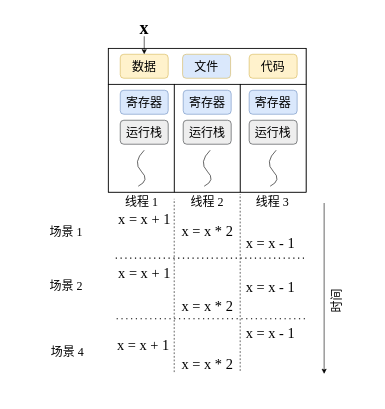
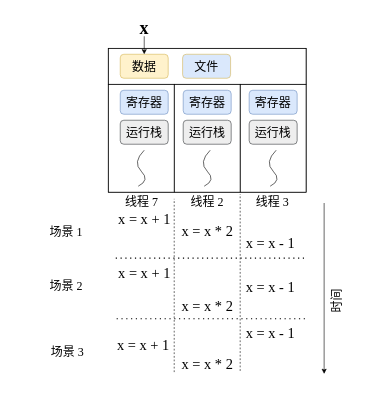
  <mxCell id="0" />
  <mxCell id="1" parent="0" />
  <mxCell id="2" value="" style="rounded=0;whiteSpace=wrap;html=1;strokeColor=none;fillColor=none;" parent="1" vertex="1"><mxGeometry x="20" y="20" width="600" height="640" as="geometry" /></mxCell>
  <mxCell id="3" value="" style="rounded=0;whiteSpace=wrap;html=1;fontSize=18;fillColor=none;fontFamily=Times New Roman;" parent="1" vertex="1"><mxGeometry x="400" y="140" width="110" height="180" as="geometry" /></mxCell>
  <mxCell id="4" value="" style="rounded=0;whiteSpace=wrap;html=1;fontSize=18;fillColor=none;fontFamily=Times New Roman;" parent="1" vertex="1"><mxGeometry x="180" y="140" width="110" height="180" as="geometry" /></mxCell>
  <mxCell id="5" value="" style="rounded=0;whiteSpace=wrap;html=1;fillColor=none;fontFamily=Times New Roman;" parent="1" vertex="1"><mxGeometry x="180" y="80" width="330" height="240" as="geometry" /></mxCell>
  <mxCell id="6" value="" style="rounded=0;whiteSpace=wrap;html=1;fillColor=none;fontFamily=Times New Roman;" parent="1" vertex="1"><mxGeometry x="180" y="80" width="330" height="60" as="geometry" /></mxCell>
  <mxCell id="7" value="数据" style="rounded=1;whiteSpace=wrap;html=1;fillColor=#fff2cc;strokeColor=#d6b656;fontSize=20;fontFamily=Times New Roman;" parent="1" vertex="1"><mxGeometry x="200" y="90" width="80" height="40" as="geometry" /></mxCell>
  <mxCell id="8" value="文件" style="rounded=1;whiteSpace=wrap;html=1;fillColor=#dae8fc;strokeColor=#d6b656;fontSize=20;fontFamily=Times New Roman;" parent="1" vertex="1"><mxGeometry x="304" y="90" width="80" height="40" as="geometry" /></mxCell>
  <mxCell id="9" value="" style="curved=1;endArrow=none;html=1;rounded=0;fontSize=18;endFill=0;fontFamily=Times New Roman;" parent="1" edge="1"><mxGeometry width="50" height="50" relative="1" as="geometry"><mxPoint x="230" y="310" as="sourcePoint" /><mxPoint x="240" y="250" as="targetPoint" /><Array as="points"><mxPoint x="250" y="300" /><mxPoint x="220" y="270" /></Array></mxGeometry></mxCell>
- <mxCell id="10" value="代码" style="rounded=1;whiteSpace=wrap;html=1;fillColor=#fff2cc;strokeColor=#d6b656;fontSize=20;fontFamily=Times New Roman;" parent="1" vertex="1"><mxGeometry x="415" y="90" width="80" height="40" as="geometry" /></mxCell>
  <mxCell id="11" value="" style="rounded=0;whiteSpace=wrap;html=1;fontSize=18;fillColor=none;fontFamily=Times New Roman;" parent="1" vertex="1"><mxGeometry x="290" y="140" width="110" height="180" as="geometry" /></mxCell>
  <mxCell id="12" value="" style="curved=1;endArrow=none;html=1;rounded=0;fontSize=18;endFill=0;fontFamily=Times New Roman;" parent="1" edge="1"><mxGeometry width="50" height="50" relative="1" as="geometry"><mxPoint x="340" y="310" as="sourcePoint" /><mxPoint x="350" y="250" as="targetPoint" /><Array as="points"><mxPoint x="360" y="300" /><mxPoint x="330" y="270" /></Array></mxGeometry></mxCell>
  <mxCell id="13" value="" style="curved=1;endArrow=none;html=1;rounded=0;fontSize=18;endFill=0;fontFamily=Times New Roman;" parent="1" edge="1"><mxGeometry width="50" height="50" relative="1" as="geometry"><mxPoint x="450" y="310" as="sourcePoint" /><mxPoint x="460" y="250" as="targetPoint" /><Array as="points"><mxPoint x="470" y="300" /><mxPoint x="440" y="270" /></Array></mxGeometry></mxCell>
  <mxCell id="14" value="寄存器" style="rounded=1;whiteSpace=wrap;html=1;fontSize=20;fillColor=#dae8fc;strokeColor=#6c8ebf;fontFamily=Times New Roman;" parent="1" vertex="1"><mxGeometry x="200" y="150" width="80" height="40" as="geometry" /></mxCell>
  <mxCell id="15" value="寄存器" style="rounded=1;whiteSpace=wrap;html=1;fontSize=20;fillColor=#dae8fc;strokeColor=#6c8ebf;fontFamily=Times New Roman;" parent="1" vertex="1"><mxGeometry x="305" y="150" width="80" height="40" as="geometry" /></mxCell>
  <mxCell id="16" value="寄存器" style="rounded=1;whiteSpace=wrap;html=1;fontSize=20;fillColor=#dae8fc;strokeColor=#6c8ebf;fontFamily=Times New Roman;" parent="1" vertex="1"><mxGeometry x="415" y="150" width="80" height="40" as="geometry" /></mxCell>
  <mxCell id="17" value="运行栈" style="rounded=1;whiteSpace=wrap;html=1;fontSize=20;fillColor=#eeeeee;strokeColor=#36393d;fontFamily=Times New Roman;" parent="1" vertex="1"><mxGeometry x="200" y="200" width="80" height="40" as="geometry" /></mxCell>
  <mxCell id="18" value="运行栈" style="rounded=1;whiteSpace=wrap;html=1;fontSize=20;fillColor=#eeeeee;strokeColor=#36393d;fontFamily=Times New Roman;" parent="1" vertex="1"><mxGeometry x="305" y="200" width="80" height="40" as="geometry" /></mxCell>
  <mxCell id="19" value="运行栈" style="rounded=1;whiteSpace=wrap;html=1;fontSize=20;fillColor=#eeeeee;strokeColor=#36393d;fontFamily=Times New Roman;" parent="1" vertex="1"><mxGeometry x="415" y="200" width="80" height="40" as="geometry" /></mxCell>
  <mxCell id="20" value="&lt;font size=&quot;1&quot; style=&quot;&quot;&gt;&lt;b style=&quot;font-size: 30px;&quot;&gt;x&lt;/b&gt;&lt;/font&gt;" style="text;html=1;strokeColor=none;fillColor=none;align=center;verticalAlign=middle;whiteSpace=wrap;rounded=0;fontFamily=Times New Roman;" parent="1" vertex="1"><mxGeometry x="210" y="30" width="60" height="30" as="geometry" /></mxCell>
  <mxCell id="21" value="" style="endArrow=classic;html=1;rounded=0;fontSize=24;exitX=0.5;exitY=1;exitDx=0;exitDy=0;fontFamily=Times New Roman;" parent="1" source="20" target="7" edge="1"><mxGeometry width="50" height="50" relative="1" as="geometry"><mxPoint x="-50" y="150" as="sourcePoint" /><mxPoint x="0" y="100" as="targetPoint" /></mxGeometry></mxCell>
  <mxCell id="22" value="x = x + 1" style="text;html=1;strokeColor=none;fillColor=none;align=center;verticalAlign=middle;whiteSpace=wrap;rounded=0;fontSize=24;fontFamily=Times New Roman;" parent="1" vertex="1"><mxGeometry x="192.5" y="350" width="95" height="30" as="geometry" /></mxCell>
  <mxCell id="23" value="x = x * 2" style="text;html=1;strokeColor=none;fillColor=none;align=center;verticalAlign=middle;whiteSpace=wrap;rounded=0;fontSize=24;fontFamily=Times New Roman;" parent="1" vertex="1"><mxGeometry x="297.5" y="370" width="95" height="30" as="geometry" /></mxCell>
  <mxCell id="24" value="x = x - 1" style="text;html=1;strokeColor=none;fillColor=none;align=center;verticalAlign=middle;whiteSpace=wrap;rounded=0;fontSize=24;fontFamily=Times New Roman;" parent="1" vertex="1"><mxGeometry x="402.5" y="390" width="95" height="30" as="geometry" /></mxCell>
  <mxCell id="25" value="" style="endArrow=classic;html=1;rounded=0;fontSize=24;fontFamily=Times New Roman;" parent="1" edge="1"><mxGeometry width="50" height="50" relative="1" as="geometry"><mxPoint x="540" y="338" as="sourcePoint" /><mxPoint x="540" y="623" as="targetPoint" /></mxGeometry></mxCell>
  <mxCell id="26" value="" style="endArrow=none;dashed=1;html=1;rounded=0;fontSize=24;fontFamily=Times New Roman;" parent="1" edge="1"><mxGeometry width="50" height="50" relative="1" as="geometry"><mxPoint x="290" y="620" as="sourcePoint" /><mxPoint x="290" y="331" as="targetPoint" /></mxGeometry></mxCell>
  <mxCell id="27" value="" style="endArrow=none;dashed=1;html=1;rounded=0;fontSize=24;fontFamily=Times New Roman;" parent="1" edge="1"><mxGeometry width="50" height="50" relative="1" as="geometry"><mxPoint x="400" y="618" as="sourcePoint" /><mxPoint x="400" y="323" as="targetPoint" /></mxGeometry></mxCell>
- <mxCell id="28" value="&lt;font style=&quot;font-size: 20px;&quot;&gt;线程&amp;nbsp;1&lt;/font&gt;" style="text;html=1;strokeColor=none;fillColor=none;align=center;verticalAlign=middle;whiteSpace=wrap;rounded=0;fontSize=24;fontFamily=Times New Roman;" parent="1" vertex="1"><mxGeometry x="186.25" y="320" width="100" height="30" as="geometry" /></mxCell>
+ <mxCell id="28" value="&lt;font style=&quot;font-size: 20px;&quot;&gt;线程&amp;nbsp;7&lt;/font&gt;" style="text;html=1;strokeColor=none;fillColor=none;align=center;verticalAlign=middle;whiteSpace=wrap;rounded=0;fontSize=24;fontFamily=Times New Roman;" parent="1" vertex="1"><mxGeometry x="186.25" y="320" width="100" height="30" as="geometry" /></mxCell>
  <mxCell id="29" value="&lt;font style=&quot;font-size: 20px;&quot;&gt;线程&amp;nbsp;2&lt;/font&gt;" style="text;html=1;strokeColor=none;fillColor=none;align=center;verticalAlign=middle;whiteSpace=wrap;rounded=0;fontSize=24;fontFamily=Times New Roman;" parent="1" vertex="1"><mxGeometry x="295" y="320" width="100" height="30" as="geometry" /></mxCell>
  <mxCell id="30" value="&lt;font style=&quot;font-size: 20px;&quot;&gt;线程&amp;nbsp;3&lt;/font&gt;" style="text;html=1;strokeColor=none;fillColor=none;align=center;verticalAlign=middle;whiteSpace=wrap;rounded=0;fontSize=24;fontFamily=Times New Roman;" parent="1" vertex="1"><mxGeometry x="403.75" y="320" width="100" height="30" as="geometry" /></mxCell>
  <mxCell id="31" value="时间" style="text;html=1;strokeColor=none;fillColor=none;align=center;verticalAlign=middle;whiteSpace=wrap;rounded=0;fontFamily=Times New Roman;fontSize=20;horizontal=0;" parent="1" vertex="1"><mxGeometry x="530" y="473" width="60" height="57" as="geometry" /></mxCell>
  <mxCell id="32" value="" style="endArrow=none;dashed=1;html=1;dashPattern=1 3;strokeWidth=2;rounded=0;fontFamily=Times New Roman;fontSize=20;" parent="1" edge="1"><mxGeometry width="50" height="50" relative="1" as="geometry"><mxPoint x="192.5" y="430" as="sourcePoint" /><mxPoint x="512.5" y="430" as="targetPoint" /></mxGeometry></mxCell>
  <mxCell id="33" value="x = x + 1" style="text;html=1;strokeColor=none;fillColor=none;align=center;verticalAlign=middle;whiteSpace=wrap;rounded=0;fontSize=24;fontFamily=Times New Roman;" parent="1" vertex="1"><mxGeometry x="192.5" y="440" width="95" height="30" as="geometry" /></mxCell>
  <mxCell id="34" value="x = x * 2" style="text;html=1;strokeColor=none;fillColor=none;align=center;verticalAlign=middle;whiteSpace=wrap;rounded=0;fontSize=24;fontFamily=Times New Roman;" parent="1" vertex="1"><mxGeometry x="297.5" y="496" width="95" height="30" as="geometry" /></mxCell>
  <mxCell id="35" value="x = x - 1" style="text;html=1;strokeColor=none;fillColor=none;align=center;verticalAlign=middle;whiteSpace=wrap;rounded=0;fontSize=24;fontFamily=Times New Roman;" parent="1" vertex="1"><mxGeometry x="402.5" y="464" width="95" height="30" as="geometry" /></mxCell>
  <mxCell id="36" value="" style="endArrow=none;dashed=1;html=1;dashPattern=1 3;strokeWidth=2;rounded=0;fontFamily=Times New Roman;fontSize=20;" parent="1" edge="1"><mxGeometry width="50" height="50" relative="1" as="geometry"><mxPoint x="194" y="531" as="sourcePoint" /><mxPoint x="514" y="531" as="targetPoint" /></mxGeometry></mxCell>
  <mxCell id="37" value="x = x + 1" style="text;html=1;strokeColor=none;fillColor=none;align=center;verticalAlign=middle;whiteSpace=wrap;rounded=0;fontSize=24;fontFamily=Times New Roman;" parent="1" vertex="1"><mxGeometry x="191.25" y="560" width="95" height="30" as="geometry" /></mxCell>
  <mxCell id="38" value="x = x * 2" style="text;html=1;strokeColor=none;fillColor=none;align=center;verticalAlign=middle;whiteSpace=wrap;rounded=0;fontSize=24;fontFamily=Times New Roman;" parent="1" vertex="1"><mxGeometry x="297.5" y="593" width="95" height="30" as="geometry" /></mxCell>
  <mxCell id="39" value="x = x - 1" style="text;html=1;strokeColor=none;fillColor=none;align=center;verticalAlign=middle;whiteSpace=wrap;rounded=0;fontSize=24;fontFamily=Times New Roman;" parent="1" vertex="1"><mxGeometry x="402.5" y="541" width="95" height="30" as="geometry" /></mxCell>
  <mxCell id="40" value="&lt;font&gt;场景 1&lt;/font&gt;" style="text;html=1;strokeColor=none;fillColor=none;align=center;verticalAlign=middle;whiteSpace=wrap;rounded=0;fontFamily=Times New Roman;fontSize=20;" parent="1" vertex="1"><mxGeometry x="60" y="370" width="100" height="30" as="geometry" /></mxCell>
  <mxCell id="41" value="&lt;font&gt;场景 2&lt;/font&gt;" style="text;html=1;strokeColor=none;fillColor=none;align=center;verticalAlign=middle;whiteSpace=wrap;rounded=0;fontFamily=Times New Roman;fontSize=20;" parent="1" vertex="1"><mxGeometry x="60" y="460" width="100" height="30" as="geometry" /></mxCell>
- <mxCell id="42" value="&lt;font&gt;场景 4&lt;/font&gt;" style="text;html=1;strokeColor=none;fillColor=none;align=center;verticalAlign=middle;whiteSpace=wrap;rounded=0;fontFamily=Times New Roman;fontSize=20;" parent="1" vertex="1"><mxGeometry x="62" y="571" width="100" height="30" as="geometry" /></mxCell>
+ <mxCell id="42" value="&lt;font&gt;场景 3&lt;/font&gt;" style="text;html=1;strokeColor=none;fillColor=none;align=center;verticalAlign=middle;whiteSpace=wrap;rounded=0;fontFamily=Times New Roman;fontSize=20;" parent="1" vertex="1"><mxGeometry x="62" y="571" width="100" height="30" as="geometry" /></mxCell>
